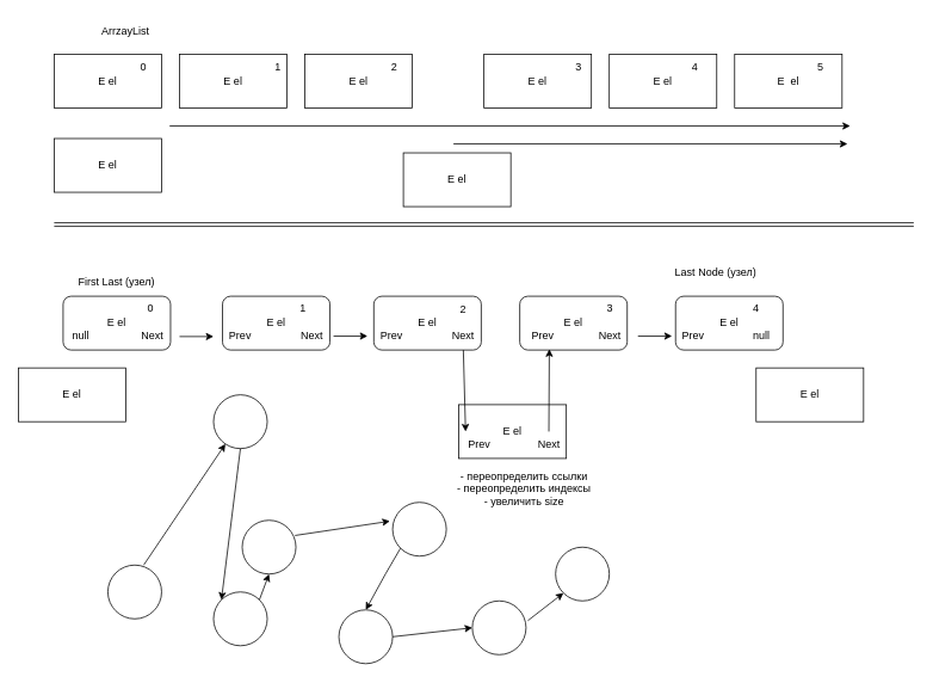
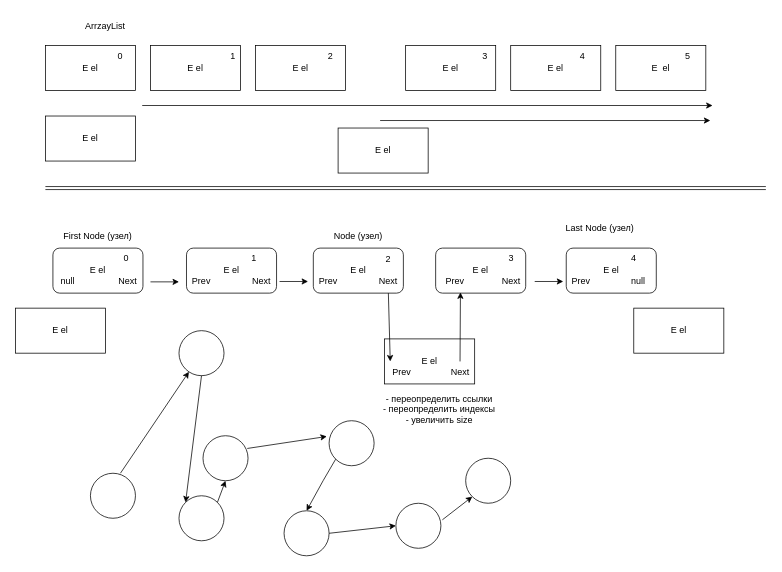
  <mxCell id="0" />
  <mxCell id="1" parent="0" />
  <mxCell id="2" value="E el" style="rounded=0;whiteSpace=wrap;html=1;" vertex="1" parent="1"><mxGeometry x="60" y="60" width="120" height="60" as="geometry" /></mxCell>
  <mxCell id="3" value="E el" style="rounded=0;whiteSpace=wrap;html=1;" vertex="1" parent="1"><mxGeometry x="200" y="60" width="120" height="60" as="geometry" /></mxCell>
  <mxCell id="4" value="E el" style="rounded=0;whiteSpace=wrap;html=1;" vertex="1" parent="1"><mxGeometry x="340" y="60" width="120" height="60" as="geometry" /></mxCell>
  <mxCell id="5" value="E el" style="rounded=0;whiteSpace=wrap;html=1;" vertex="1" parent="1"><mxGeometry x="540" y="60" width="120" height="60" as="geometry" /></mxCell>
  <mxCell id="6" value="E el" style="rounded=0;whiteSpace=wrap;html=1;" vertex="1" parent="1"><mxGeometry x="680" y="60" width="120" height="60" as="geometry" /></mxCell>
  <mxCell id="7" value="E&amp;nbsp; el" style="rounded=0;whiteSpace=wrap;html=1;" vertex="1" parent="1"><mxGeometry x="820" y="60" width="120" height="60" as="geometry" /></mxCell>
  <mxCell id="8" value="0" style="text;html=1;strokeColor=none;fillColor=none;align=center;verticalAlign=middle;whiteSpace=wrap;rounded=0;" vertex="1" parent="1"><mxGeometry x="130" y="60" width="60" height="30" as="geometry" /></mxCell>
  <mxCell id="9" value="1" style="text;html=1;strokeColor=none;fillColor=none;align=center;verticalAlign=middle;whiteSpace=wrap;rounded=0;" vertex="1" parent="1"><mxGeometry x="280" y="60" width="60" height="30" as="geometry" /></mxCell>
  <mxCell id="10" value="2" style="text;html=1;strokeColor=none;fillColor=none;align=center;verticalAlign=middle;whiteSpace=wrap;rounded=0;" vertex="1" parent="1"><mxGeometry x="410" y="60" width="60" height="30" as="geometry" /></mxCell>
  <mxCell id="11" value="3" style="text;html=1;strokeColor=none;fillColor=none;align=center;verticalAlign=middle;whiteSpace=wrap;rounded=0;" vertex="1" parent="1"><mxGeometry x="616" y="60" width="60" height="30" as="geometry" /></mxCell>
  <mxCell id="12" value="4" style="text;html=1;strokeColor=none;fillColor=none;align=center;verticalAlign=middle;whiteSpace=wrap;rounded=0;" vertex="1" parent="1"><mxGeometry x="746" y="60" width="60" height="30" as="geometry" /></mxCell>
  <mxCell id="13" value="5" style="text;html=1;strokeColor=none;fillColor=none;align=center;verticalAlign=middle;whiteSpace=wrap;rounded=0;" vertex="1" parent="1"><mxGeometry x="886" y="60" width="60" height="30" as="geometry" /></mxCell>
  <mxCell id="14" value="ArrzayList" style="text;html=1;strokeColor=none;fillColor=none;align=center;verticalAlign=middle;whiteSpace=wrap;rounded=0;" vertex="1" parent="1"><mxGeometry x="110" y="20" width="60" height="30" as="geometry" /></mxCell>
  <mxCell id="15" value="E el" style="rounded=0;whiteSpace=wrap;html=1;" vertex="1" parent="1"><mxGeometry x="450" y="170" width="120" height="60" as="geometry" /></mxCell>
  <mxCell id="16" value="" style="endArrow=classic;html=1;rounded=0;" edge="1" parent="1"><mxGeometry width="50" height="50" relative="1" as="geometry"><mxPoint x="189" y="140" as="sourcePoint" /><mxPoint x="949" y="140" as="targetPoint" /></mxGeometry></mxCell>
  <mxCell id="17" value="E el" style="rounded=0;whiteSpace=wrap;html=1;" vertex="1" parent="1"><mxGeometry x="60" y="154" width="120" height="60" as="geometry" /></mxCell>
  <mxCell id="18" value="" style="endArrow=classic;html=1;rounded=0;" edge="1" parent="1"><mxGeometry width="50" height="50" relative="1" as="geometry"><mxPoint x="506" y="160" as="sourcePoint" /><mxPoint x="946" y="160" as="targetPoint" /></mxGeometry></mxCell>
  <mxCell id="19" value="" style="shape=link;html=1;rounded=0;" edge="1" parent="1"><mxGeometry width="100" relative="1" as="geometry"><mxPoint x="60" y="250" as="sourcePoint" /><mxPoint x="1020" y="250" as="targetPoint" /></mxGeometry></mxCell>
  <mxCell id="20" value="E el" style="rounded=1;whiteSpace=wrap;html=1;" vertex="1" parent="1"><mxGeometry x="417" y="330" width="120" height="60" as="geometry" /></mxCell>
+ <mxCell id="21" value="Node (узел)" style="text;html=1;strokeColor=none;fillColor=none;align=center;verticalAlign=middle;whiteSpace=wrap;rounded=0;" vertex="1" parent="1"><mxGeometry x="427" y="300" width="100" height="30" as="geometry" /></mxCell>
  <mxCell id="22" value="E el" style="rounded=1;whiteSpace=wrap;html=1;" vertex="1" parent="1"><mxGeometry x="754" y="330" width="120" height="60" as="geometry" /></mxCell>
  <mxCell id="23" value="E el" style="rounded=1;whiteSpace=wrap;html=1;" vertex="1" parent="1"><mxGeometry x="70" y="330" width="120" height="60" as="geometry" /></mxCell>
  <mxCell id="24" value="Prev" style="text;html=1;strokeColor=none;fillColor=none;align=center;verticalAlign=middle;whiteSpace=wrap;rounded=0;" vertex="1" parent="1"><mxGeometry x="407" y="360" width="60" height="30" as="geometry" /></mxCell>
  <mxCell id="25" value="Next" style="text;html=1;strokeColor=none;fillColor=none;align=center;verticalAlign=middle;whiteSpace=wrap;rounded=0;" vertex="1" parent="1"><mxGeometry x="487" y="360" width="60" height="30" as="geometry" /></mxCell>
  <mxCell id="26" value="E el" style="rounded=1;whiteSpace=wrap;html=1;" vertex="1" parent="1"><mxGeometry x="580" y="330" width="120" height="60" as="geometry" /></mxCell>
  <mxCell id="27" value="Next" style="text;html=1;strokeColor=none;fillColor=none;align=center;verticalAlign=middle;whiteSpace=wrap;rounded=0;" vertex="1" parent="1"><mxGeometry x="651" y="360" width="60" height="30" as="geometry" /></mxCell>
  <mxCell id="28" value="Prev" style="text;html=1;strokeColor=none;fillColor=none;align=center;verticalAlign=middle;whiteSpace=wrap;rounded=0;" vertex="1" parent="1"><mxGeometry x="576" y="360" width="60" height="30" as="geometry" /></mxCell>
  <mxCell id="29" value="E el" style="rounded=1;whiteSpace=wrap;html=1;" vertex="1" parent="1"><mxGeometry x="248" y="330" width="120" height="60" as="geometry" /></mxCell>
  <mxCell id="30" value="Next" style="text;html=1;strokeColor=none;fillColor=none;align=center;verticalAlign=middle;whiteSpace=wrap;rounded=0;" vertex="1" parent="1"><mxGeometry x="318" y="360" width="60" height="30" as="geometry" /></mxCell>
  <mxCell id="31" value="Prev" style="text;html=1;strokeColor=none;fillColor=none;align=center;verticalAlign=middle;whiteSpace=wrap;rounded=0;" vertex="1" parent="1"><mxGeometry x="238" y="360" width="60" height="30" as="geometry" /></mxCell>
  <mxCell id="32" value="Next" style="text;html=1;strokeColor=none;fillColor=none;align=center;verticalAlign=middle;whiteSpace=wrap;rounded=0;" vertex="1" parent="1"><mxGeometry x="140" y="360" width="60" height="30" as="geometry" /></mxCell>
  <mxCell id="33" value="null" style="text;html=1;strokeColor=none;fillColor=none;align=center;verticalAlign=middle;whiteSpace=wrap;rounded=0;" vertex="1" parent="1"><mxGeometry x="60" y="360" width="60" height="30" as="geometry" /></mxCell>
- <mxCell id="34" value="First Last (узел)" style="text;html=1;strokeColor=none;fillColor=none;align=center;verticalAlign=middle;whiteSpace=wrap;rounded=0;" vertex="1" parent="1"><mxGeometry x="80" y="300" width="100" height="30" as="geometry" /></mxCell>
+ <mxCell id="34" value="First Node (узел)" style="text;html=1;strokeColor=none;fillColor=none;align=center;verticalAlign=middle;whiteSpace=wrap;rounded=0;" vertex="1" parent="1"><mxGeometry x="80" y="300" width="100" height="30" as="geometry" /></mxCell>
  <mxCell id="35" value="" style="endArrow=classic;html=1;rounded=0;exitX=1;exitY=0.5;exitDx=0;exitDy=0;" edge="1" parent="1" source="32" target="31"><mxGeometry width="50" height="50" relative="1" as="geometry"><mxPoint x="540" y="340" as="sourcePoint" /><mxPoint x="590" y="290" as="targetPoint" /></mxGeometry></mxCell>
  <mxCell id="36" value="" style="endArrow=classic;html=1;rounded=0;exitX=1;exitY=0.5;exitDx=0;exitDy=0;" edge="1" parent="1"><mxGeometry width="50" height="50" relative="1" as="geometry"><mxPoint x="372" y="374.5" as="sourcePoint" /><mxPoint x="410" y="374.5" as="targetPoint" /></mxGeometry></mxCell>
  <mxCell id="37" value="Prev" style="text;html=1;strokeColor=none;fillColor=none;align=center;verticalAlign=middle;whiteSpace=wrap;rounded=0;" vertex="1" parent="1"><mxGeometry x="744" y="360" width="60" height="30" as="geometry" /></mxCell>
  <mxCell id="38" value="null" style="text;html=1;strokeColor=none;fillColor=none;align=center;verticalAlign=middle;whiteSpace=wrap;rounded=0;" vertex="1" parent="1"><mxGeometry x="820" y="360" width="60" height="30" as="geometry" /></mxCell>
  <mxCell id="39" value="" style="endArrow=classic;html=1;rounded=0;exitX=1;exitY=0.5;exitDx=0;exitDy=0;" edge="1" parent="1"><mxGeometry width="50" height="50" relative="1" as="geometry"><mxPoint x="712" y="374.5" as="sourcePoint" /><mxPoint x="750" y="374.5" as="targetPoint" /></mxGeometry></mxCell>
  <mxCell id="40" value="0" style="text;html=1;strokeColor=none;fillColor=none;align=center;verticalAlign=middle;whiteSpace=wrap;rounded=0;" vertex="1" parent="1"><mxGeometry x="138" y="329" width="60" height="30" as="geometry" /></mxCell>
  <mxCell id="41" value="1" style="text;html=1;strokeColor=none;fillColor=none;align=center;verticalAlign=middle;whiteSpace=wrap;rounded=0;" vertex="1" parent="1"><mxGeometry x="308" y="329" width="60" height="30" as="geometry" /></mxCell>
  <mxCell id="42" value="2" style="text;html=1;strokeColor=none;fillColor=none;align=center;verticalAlign=middle;whiteSpace=wrap;rounded=0;" vertex="1" parent="1"><mxGeometry x="487" y="330" width="60" height="30" as="geometry" /></mxCell>
  <mxCell id="43" value="3" style="text;html=1;strokeColor=none;fillColor=none;align=center;verticalAlign=middle;whiteSpace=wrap;rounded=0;" vertex="1" parent="1"><mxGeometry x="651" y="329" width="60" height="30" as="geometry" /></mxCell>
  <mxCell id="44" value="4" style="text;html=1;strokeColor=none;fillColor=none;align=center;verticalAlign=middle;whiteSpace=wrap;rounded=0;" vertex="1" parent="1"><mxGeometry x="814" y="329" width="60" height="30" as="geometry" /></mxCell>
  <mxCell id="45" value="Last Node (узел)" style="text;html=1;strokeColor=none;fillColor=none;align=center;verticalAlign=middle;whiteSpace=wrap;rounded=0;" vertex="1" parent="1"><mxGeometry x="749" y="289" width="100" height="30" as="geometry" /></mxCell>
  <mxCell id="46" value="E el" style="rounded=0;whiteSpace=wrap;html=1;" vertex="1" parent="1"><mxGeometry x="844" y="410" width="120" height="60" as="geometry" /></mxCell>
  <mxCell id="47" value="E el" style="rounded=0;whiteSpace=wrap;html=1;" vertex="1" parent="1"><mxGeometry x="512" y="451" width="120" height="60" as="geometry" /></mxCell>
  <mxCell id="48" value="Next" style="text;html=1;strokeColor=none;fillColor=none;align=center;verticalAlign=middle;whiteSpace=wrap;rounded=0;" vertex="1" parent="1"><mxGeometry x="582.5" y="481" width="60" height="30" as="geometry" /></mxCell>
  <mxCell id="49" value="Prev" style="text;html=1;strokeColor=none;fillColor=none;align=center;verticalAlign=middle;whiteSpace=wrap;rounded=0;" vertex="1" parent="1"><mxGeometry x="504.5" y="481" width="60" height="30" as="geometry" /></mxCell>
  <mxCell id="50" value="" style="endArrow=classic;html=1;rounded=0;exitX=0.5;exitY=1;exitDx=0;exitDy=0;entryX=0.25;entryY=0;entryDx=0;entryDy=0;" edge="1" parent="1" source="25" target="49"><mxGeometry width="50" height="50" relative="1" as="geometry"><mxPoint x="540" y="377" as="sourcePoint" /><mxPoint x="578" y="377" as="targetPoint" /></mxGeometry></mxCell>
  <mxCell id="51" value="" style="endArrow=classic;html=1;rounded=0;exitX=0.5;exitY=0;exitDx=0;exitDy=0;entryX=0.617;entryY=0.967;entryDx=0;entryDy=0;entryPerimeter=0;" edge="1" parent="1" source="48" target="28"><mxGeometry width="50" height="50" relative="1" as="geometry"><mxPoint x="550" y="387" as="sourcePoint" /><mxPoint x="528" y="490" as="targetPoint" /></mxGeometry></mxCell>
  <mxCell id="52" value="- переопределить ссылки&lt;br&gt;- переопределить индексы&lt;br&gt;- увеличить size" style="text;html=1;strokeColor=none;fillColor=none;align=center;verticalAlign=middle;whiteSpace=wrap;rounded=0;" vertex="1" parent="1"><mxGeometry x="504.5" y="530" width="160" height="30" as="geometry" /></mxCell>
  <mxCell id="53" value="E el" style="rounded=0;whiteSpace=wrap;html=1;" vertex="1" parent="1"><mxGeometry x="20" y="410" width="120" height="60" as="geometry" /></mxCell>
  <mxCell id="54" value="" style="ellipse;whiteSpace=wrap;html=1;aspect=fixed;" vertex="1" parent="1"><mxGeometry x="120" y="630" width="60" height="60" as="geometry" /></mxCell>
  <mxCell id="55" value="" style="ellipse;whiteSpace=wrap;html=1;aspect=fixed;" vertex="1" parent="1"><mxGeometry x="238" y="440" width="60" height="60" as="geometry" /></mxCell>
  <mxCell id="56" value="" style="ellipse;whiteSpace=wrap;html=1;aspect=fixed;" vertex="1" parent="1"><mxGeometry x="238" y="660" width="60" height="60" as="geometry" /></mxCell>
  <mxCell id="57" value="" style="ellipse;whiteSpace=wrap;html=1;aspect=fixed;" vertex="1" parent="1"><mxGeometry x="270" y="580" width="60" height="60" as="geometry" /></mxCell>
  <mxCell id="58" value="" style="ellipse;whiteSpace=wrap;html=1;aspect=fixed;" vertex="1" parent="1"><mxGeometry x="378" y="680" width="60" height="60" as="geometry" /></mxCell>
  <mxCell id="59" value="" style="ellipse;whiteSpace=wrap;html=1;aspect=fixed;" vertex="1" parent="1"><mxGeometry x="438" y="560" width="60" height="60" as="geometry" /></mxCell>
  <mxCell id="60" value="" style="ellipse;whiteSpace=wrap;html=1;aspect=fixed;" vertex="1" parent="1"><mxGeometry x="527" y="670" width="60" height="60" as="geometry" /></mxCell>
  <mxCell id="61" value="" style="ellipse;whiteSpace=wrap;html=1;aspect=fixed;" vertex="1" parent="1"><mxGeometry x="620" y="610" width="60" height="60" as="geometry" /></mxCell>
  <mxCell id="62" value="" style="endArrow=classic;html=1;rounded=0;" edge="1" parent="1" target="55"><mxGeometry width="50" height="50" relative="1" as="geometry"><mxPoint x="160" y="630" as="sourcePoint" /><mxPoint x="210" y="580" as="targetPoint" /></mxGeometry></mxCell>
  <mxCell id="63" value="" style="endArrow=classic;html=1;rounded=0;entryX=0;entryY=0;entryDx=0;entryDy=0;exitX=0.5;exitY=1;exitDx=0;exitDy=0;" edge="1" parent="1" source="55" target="56"><mxGeometry width="50" height="50" relative="1" as="geometry"><mxPoint x="170" y="640" as="sourcePoint" /><mxPoint x="261" y="505" as="targetPoint" /></mxGeometry></mxCell>
  <mxCell id="64" value="" style="endArrow=classic;html=1;rounded=0;entryX=-0.05;entryY=0.35;entryDx=0;entryDy=0;exitX=0.983;exitY=0.283;exitDx=0;exitDy=0;entryPerimeter=0;exitPerimeter=0;" edge="1" parent="1" source="57" target="59"><mxGeometry width="50" height="50" relative="1" as="geometry"><mxPoint x="278" y="510" as="sourcePoint" /><mxPoint x="257" y="679" as="targetPoint" /></mxGeometry></mxCell>
  <mxCell id="65" value="" style="endArrow=classic;html=1;rounded=0;entryX=0.5;entryY=0;entryDx=0;entryDy=0;exitX=0;exitY=1;exitDx=0;exitDy=0;" edge="1" parent="1" source="59" target="58"><mxGeometry width="50" height="50" relative="1" as="geometry"><mxPoint x="339" y="607" as="sourcePoint" /><mxPoint x="445" y="591" as="targetPoint" /><Array as="points"><mxPoint x="430" y="640" /></Array></mxGeometry></mxCell>
  <mxCell id="66" value="" style="endArrow=classic;html=1;rounded=0;entryX=0;entryY=0.5;entryDx=0;entryDy=0;exitX=1;exitY=0.5;exitDx=0;exitDy=0;" edge="1" parent="1" source="58" target="60"><mxGeometry width="50" height="50" relative="1" as="geometry"><mxPoint x="457" y="621" as="sourcePoint" /><mxPoint x="418" y="690" as="targetPoint" /><Array as="points" /></mxGeometry></mxCell>
  <mxCell id="67" value="" style="endArrow=classic;html=1;rounded=0;entryX=0;entryY=1;entryDx=0;entryDy=0;exitX=1.033;exitY=0.367;exitDx=0;exitDy=0;exitPerimeter=0;" edge="1" parent="1" source="60" target="61"><mxGeometry width="50" height="50" relative="1" as="geometry"><mxPoint x="587" y="704.5" as="sourcePoint" /><mxPoint x="685" y="715.5" as="targetPoint" /><Array as="points" /></mxGeometry></mxCell>
  <mxCell id="68" value="" style="endArrow=classic;html=1;rounded=0;entryX=0.5;entryY=1;entryDx=0;entryDy=0;exitX=1;exitY=0;exitDx=0;exitDy=0;" edge="1" parent="1" source="56" target="57"><mxGeometry width="50" height="50" relative="1" as="geometry"><mxPoint x="339" y="607" as="sourcePoint" /><mxPoint x="445" y="591" as="targetPoint" /></mxGeometry></mxCell>
